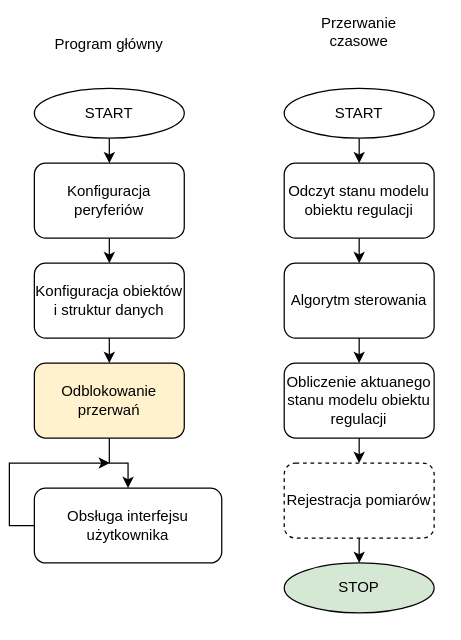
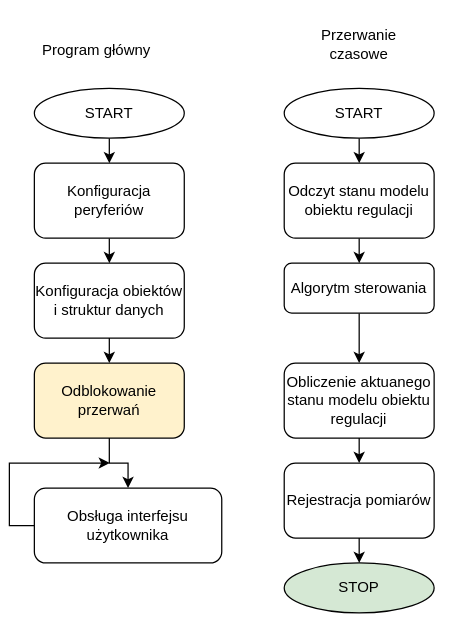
  <mxCell id="0" />
  <mxCell id="1" parent="0" />
  <mxCell id="2" style="edgeStyle=orthogonalEdgeStyle;rounded=0;orthogonalLoop=1;jettySize=auto;html=1;exitX=0.5;exitY=1;exitDx=0;exitDy=0;entryX=0.5;entryY=0;entryDx=0;entryDy=0;" edge="1" parent="1" source="3" target="5"><mxGeometry relative="1" as="geometry" /></mxCell>
  <mxCell id="3" value="START" style="ellipse;whiteSpace=wrap;html=1;" vertex="1" parent="1"><mxGeometry x="20" y="70" width="120" height="40" as="geometry" /></mxCell>
  <mxCell id="4" style="edgeStyle=orthogonalEdgeStyle;rounded=0;orthogonalLoop=1;jettySize=auto;html=1;exitX=0.5;exitY=1;exitDx=0;exitDy=0;entryX=0.5;entryY=0;entryDx=0;entryDy=0;" edge="1" parent="1" source="5" target="7"><mxGeometry relative="1" as="geometry" /></mxCell>
  <mxCell id="5" value="Konfiguracja peryferiów" style="rounded=1;whiteSpace=wrap;html=1;" vertex="1" parent="1"><mxGeometry x="20" y="130" width="120" height="60" as="geometry" /></mxCell>
  <mxCell id="6" style="edgeStyle=orthogonalEdgeStyle;rounded=0;orthogonalLoop=1;jettySize=auto;html=1;exitX=0.5;exitY=1;exitDx=0;exitDy=0;entryX=0.5;entryY=0;entryDx=0;entryDy=0;" edge="1" parent="1" source="7" target="9"><mxGeometry relative="1" as="geometry" /></mxCell>
  <mxCell id="7" value="Konfiguracja obiektów i struktur danych" style="rounded=1;whiteSpace=wrap;html=1;" vertex="1" parent="1"><mxGeometry x="20" y="210" width="120" height="60" as="geometry" /></mxCell>
  <mxCell id="8" style="edgeStyle=orthogonalEdgeStyle;rounded=0;orthogonalLoop=1;jettySize=auto;html=1;exitX=0.5;exitY=1;exitDx=0;exitDy=0;entryX=0.5;entryY=0;entryDx=0;entryDy=0;" edge="1" parent="1" source="9" target="11"><mxGeometry relative="1" as="geometry" /></mxCell>
  <mxCell id="9" value="Odblokowanie przerwań" style="rounded=1;whiteSpace=wrap;html=1;fillColor=#fff2cc;" vertex="1" parent="1"><mxGeometry x="20" y="290" width="120" height="60" as="geometry" /></mxCell>
  <mxCell id="10" style="edgeStyle=orthogonalEdgeStyle;rounded=0;orthogonalLoop=1;jettySize=auto;html=1;exitX=0;exitY=0.5;exitDx=0;exitDy=0;" edge="1" parent="1" source="11"><mxGeometry relative="1" as="geometry"><mxPoint x="80" y="370" as="targetPoint" /></mxGeometry></mxCell>
  <mxCell id="11" value="Obsługa interfejsu użytkownika" style="rounded=1;whiteSpace=wrap;html=1;" vertex="1" parent="1"><mxGeometry x="20" y="390" width="150" height="60" as="geometry" /></mxCell>
- <mxCell id="12" value="Program główny" style="text;html=1;strokeColor=none;fillColor=none;align=center;verticalAlign=middle;whiteSpace=wrap;rounded=0;" vertex="1" parent="1"><mxGeometry x="33" y="20" width="94" height="30" as="geometry" /></mxCell>
- <mxCell id="13" value="Przerwanie czasowe" style="text;html=1;strokeColor=none;fillColor=none;align=center;verticalAlign=middle;whiteSpace=wrap;rounded=0;" vertex="1" parent="1"><mxGeometry x="250" y="10" width="60" height="30" as="geometry" /></mxCell>
+ <mxCell id="12" value="Program główny" style="text;html=1;strokeColor=none;fillColor=none;align=center;verticalAlign=middle;whiteSpace=wrap;rounded=0;" vertex="1" parent="1"><mxGeometry x="23" y="25" width="94" height="30" as="geometry" /></mxCell>
+ <mxCell id="13" value="Przerwanie czasowe" style="text;html=1;strokeColor=none;fillColor=none;align=center;verticalAlign=middle;whiteSpace=wrap;rounded=0;" vertex="1" parent="1"><mxGeometry x="250" y="20" width="60" height="30" as="geometry" /></mxCell>
  <mxCell id="14" style="edgeStyle=orthogonalEdgeStyle;rounded=0;orthogonalLoop=1;jettySize=auto;html=1;exitX=0.5;exitY=1;exitDx=0;exitDy=0;entryX=0.5;entryY=0;entryDx=0;entryDy=0;" edge="1" parent="1" source="15" target="19"><mxGeometry relative="1" as="geometry" /></mxCell>
  <mxCell id="15" value="START" style="ellipse;whiteSpace=wrap;html=1;" vertex="1" parent="1"><mxGeometry x="220" y="70" width="120" height="40" as="geometry" /></mxCell>
  <mxCell id="16" style="edgeStyle=orthogonalEdgeStyle;rounded=0;orthogonalLoop=1;jettySize=auto;html=1;exitX=0.5;exitY=1;exitDx=0;exitDy=0;entryX=0.5;entryY=0;entryDx=0;entryDy=0;" edge="1" parent="1" source="17" target="21"><mxGeometry relative="1" as="geometry" /></mxCell>
- <mxCell id="17" value="Algorytm sterowania" style="rounded=1;whiteSpace=wrap;html=1;" vertex="1" parent="1"><mxGeometry x="220" y="210" width="120" height="60" as="geometry" /></mxCell>
+ <mxCell id="17" value="Algorytm sterowania" style="rounded=1;whiteSpace=wrap;html=1;" vertex="1" parent="1"><mxGeometry x="220" y="210" width="120" height="40" as="geometry" /></mxCell>
  <mxCell id="18" style="edgeStyle=orthogonalEdgeStyle;rounded=0;orthogonalLoop=1;jettySize=auto;html=1;exitX=0.5;exitY=1;exitDx=0;exitDy=0;entryX=0.5;entryY=0;entryDx=0;entryDy=0;" edge="1" parent="1" source="19" target="17"><mxGeometry relative="1" as="geometry" /></mxCell>
  <mxCell id="19" value="Odczyt stanu modelu obiektu regulacji" style="rounded=1;whiteSpace=wrap;html=1;" vertex="1" parent="1"><mxGeometry x="220" y="130" width="120" height="60" as="geometry" /></mxCell>
  <mxCell id="20" style="edgeStyle=orthogonalEdgeStyle;rounded=0;orthogonalLoop=1;jettySize=auto;html=1;exitX=0.5;exitY=1;exitDx=0;exitDy=0;entryX=0.5;entryY=0;entryDx=0;entryDy=0;" edge="1" parent="1" source="21" target="23"><mxGeometry relative="1" as="geometry" /></mxCell>
  <mxCell id="21" value="Obliczenie aktuanego stanu modelu obiektu regulacji" style="rounded=1;whiteSpace=wrap;html=1;" vertex="1" parent="1"><mxGeometry x="220" y="290" width="120" height="60" as="geometry" /></mxCell>
  <mxCell id="22" style="edgeStyle=orthogonalEdgeStyle;rounded=0;orthogonalLoop=1;jettySize=auto;html=1;exitX=0.5;exitY=1;exitDx=0;exitDy=0;entryX=0.5;entryY=0;entryDx=0;entryDy=0;" edge="1" parent="1" source="23" target="24"><mxGeometry relative="1" as="geometry" /></mxCell>
- <mxCell id="23" value="Rejestracja pomiarów" style="rounded=1;whiteSpace=wrap;html=1;dashed=1;" vertex="1" parent="1"><mxGeometry x="220" y="370" width="120" height="60" as="geometry" /></mxCell>
+ <mxCell id="23" value="Rejestracja pomiarów" style="rounded=1;whiteSpace=wrap;html=1;" vertex="1" parent="1"><mxGeometry x="220" y="370" width="120" height="60" as="geometry" /></mxCell>
  <mxCell id="24" value="STOP" style="ellipse;whiteSpace=wrap;html=1;fillColor=#d5e8d4;" vertex="1" parent="1"><mxGeometry x="220" y="450" width="120" height="40" as="geometry" /></mxCell>
